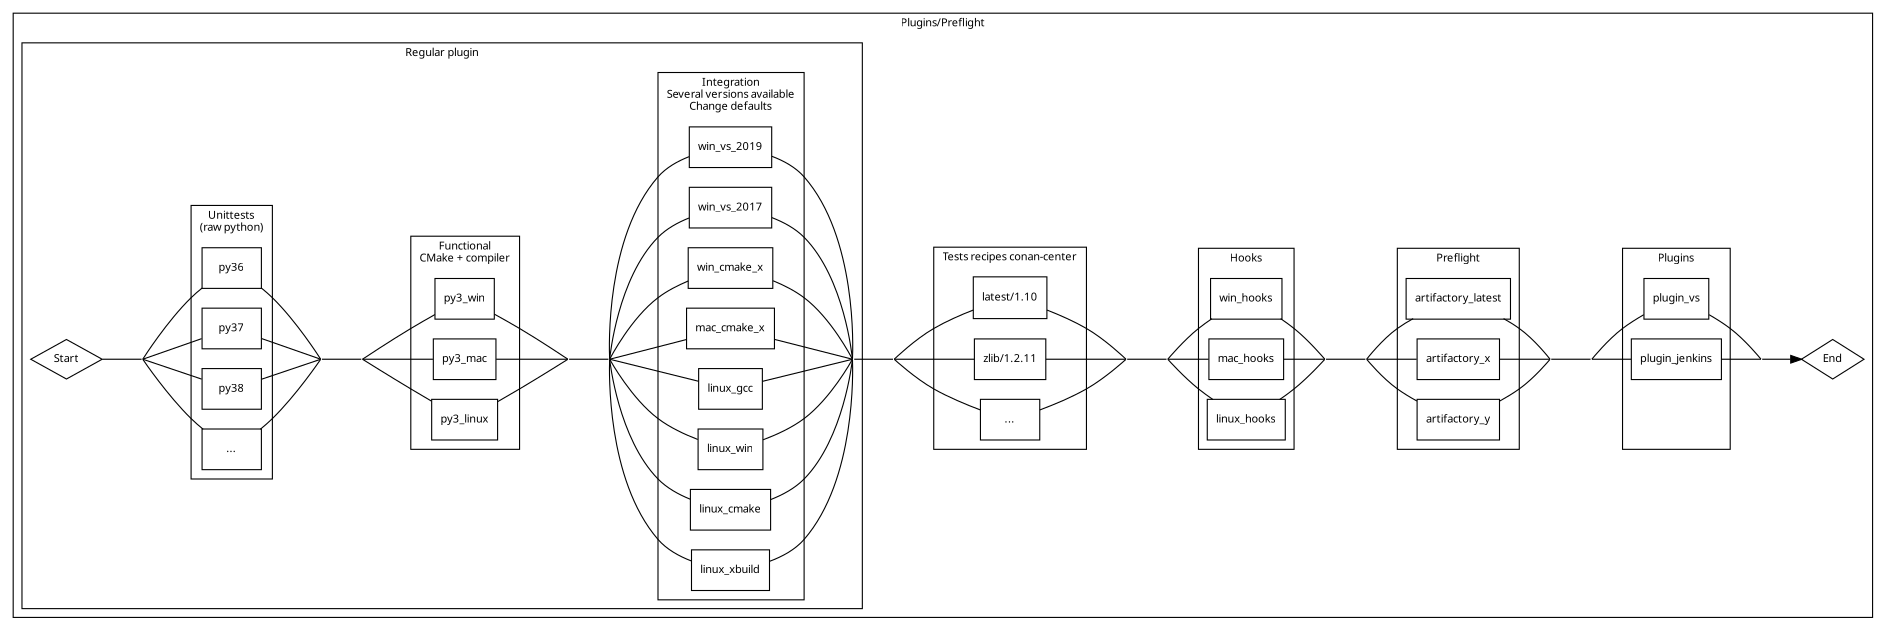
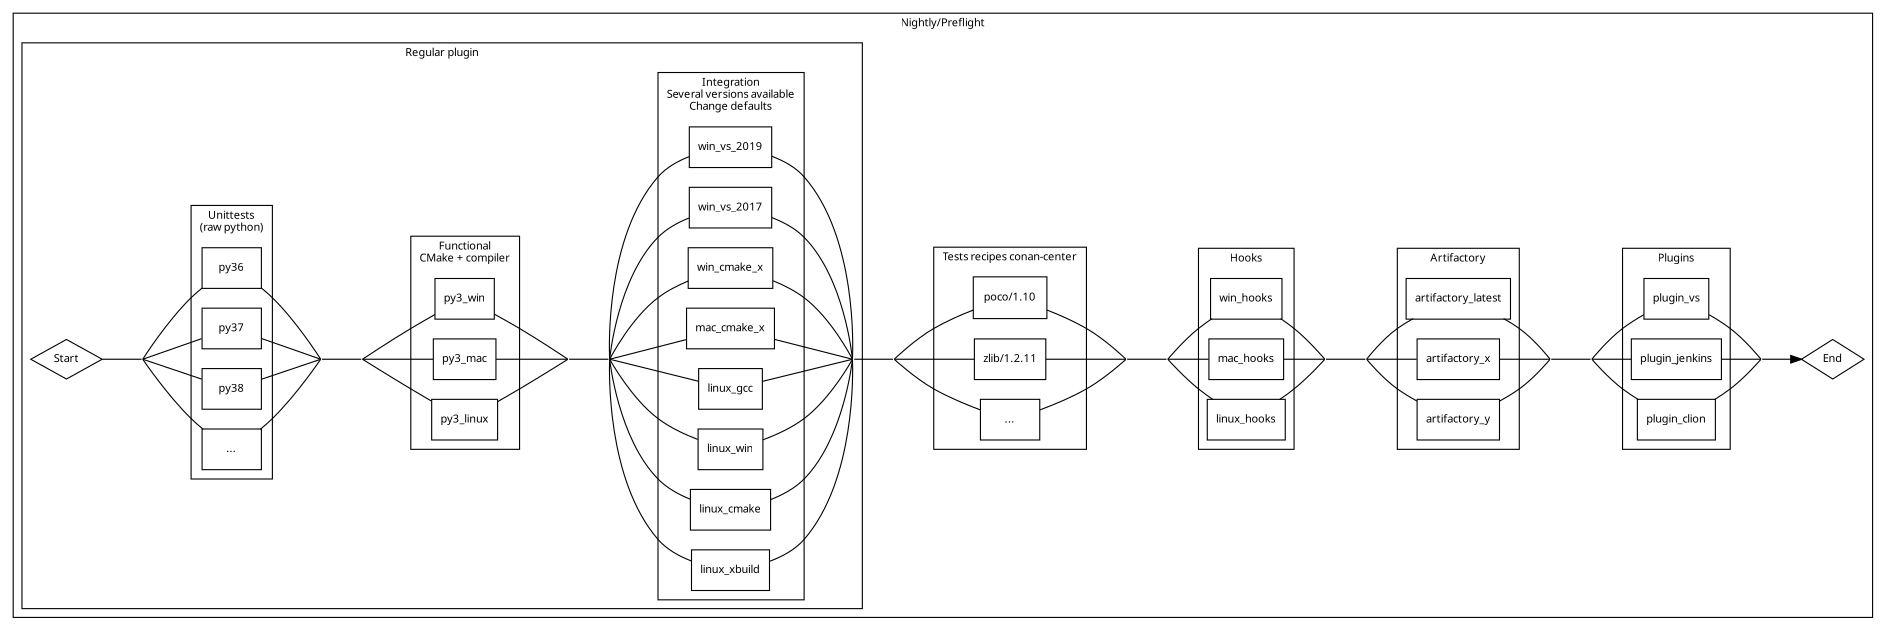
  digraph {
    fontname=Verdana
    fontsize=10
    rankdir=LR
    node [fontname=Verdana fontsize=10 shape=record]
    edge [arrowhead=none]
    py36
    py37
    py38
    n4 [label="..."]
    py3_win
    py3_mac
    py3_linux
    win_vs_2019
    win_vs_2017
    win_cmake_x
    mac_cmake_x
    linux_gcc
    n13 [label=linux_win]
    linux_cmake
    linux_xbuild
    Start [shape=diamond]
    in_stage_0 [fixedsize=true height=0 style=invisible width=0]
    out_stage_0 [fixedsize=true height=0 style=invisible width=0]
    in_stage_1 [fixedsize=true height=0 style=invisible width=0]
    out_stage_1 [fixedsize=true height=0 style=invisible width=0]
    in_stage_2 [fixedsize=true height=0 style=invisible width=0]
    out_stage_2 [fixedsize=true height=0 style=invisible width=0]
-   n23 [label="latest/1.10"]
+   n23 [label="poco/1.10"]
    n24 [label="zlib/1.2.11"]
    n25 [label="..."]
    win_hooks
    mac_hooks
    linux_hooks
    artifactory_latest
    artifactory_x
    artifactory_y
    plugin_vs
    plugin_jenkins
+   plugin_clion
    End [shape=diamond]
    in_stage_3 [fixedsize=true height=0 style=invisible width=0]
    out_stage_3 [fixedsize=true height=0 style=invisible width=0]
    in_stage_hooks [fixedsize=true height=0 style=invisible width=0]
    out_stage_hooks [fixedsize=true height=0 style=invisible width=0]
    in_stage_4 [fixedsize=true height=0 style=invisible width=0]
    out_stage_4 [fixedsize=true height=0 style=invisible width=0]
    in_stage_5 [fixedsize=true height=0 style=invisible width=0]
    out_stage_5 [fixedsize=true height=0 style=invisible width=0]
    subgraph cluster_1 {
-     label="Plugins/Preflight"
+     label="Nightly/Preflight"
      End
      in_stage_3
      out_stage_3
      in_stage_hooks
      out_stage_hooks
      in_stage_4
      out_stage_4
      in_stage_5
      out_stage_5
      subgraph cluster_2 {
        label="Regular plugin"
        Start
        in_stage_0
        out_stage_0
        in_stage_1
        out_stage_1
        in_stage_2
        out_stage_2
        subgraph cluster_3 {
          label="Unittests\n(raw python)"
          rank=same
          py36
          py37
          py38
          n4
        }
        subgraph cluster_4 {
          label="Functional\nCMake + compiler"
          rank=same
          py3_win
          py3_mac
          py3_linux
        }
        subgraph cluster_5 {
          label="Integration\nSeveral versions available\nChange defaults"
          rank=same
          win_vs_2019
          win_vs_2017
          win_cmake_x
          mac_cmake_x
          linux_gcc
          n13
          linux_cmake
          linux_xbuild
        }
      }
      subgraph cluster_6 {
        label="Tests recipes conan-center"
        rank=same
        n23
        n24
        n25
      }
      subgraph cluster_7 {
-       label=Preflight
+       label=Artifactory
        rank=same
        artifactory_latest
        artifactory_x
        artifactory_y
      }
      subgraph cluster_8 {
        label=Hooks
        rank=same
        win_hooks
        mac_hooks
        linux_hooks
      }
      subgraph cluster_9 {
        label=Plugins
        rank=same
        plugin_vs
        plugin_jenkins
+       plugin_clion
      }
    }
    py36 -> out_stage_0
    py37 -> out_stage_0
    py38 -> out_stage_0
    n4 -> out_stage_0
    py3_win -> out_stage_1
    py3_mac -> out_stage_1
    py3_linux -> out_stage_1
    win_vs_2019 -> out_stage_2
    win_vs_2017 -> out_stage_2
    win_cmake_x -> out_stage_2
    mac_cmake_x -> out_stage_2
    linux_gcc -> out_stage_2
    n13 -> out_stage_2
    linux_cmake -> out_stage_2
    linux_xbuild -> out_stage_2
    Start -> in_stage_0
    in_stage_0 -> py36
    in_stage_0 -> py37
    in_stage_0 -> py38
    in_stage_0 -> n4
    out_stage_0 -> in_stage_1
    in_stage_1 -> py3_win
    in_stage_1 -> py3_mac
    in_stage_1 -> py3_linux
    out_stage_1 -> in_stage_2
    in_stage_2 -> win_vs_2019
    in_stage_2 -> win_vs_2017
    in_stage_2 -> win_cmake_x
    in_stage_2 -> mac_cmake_x
    in_stage_2 -> linux_gcc
    in_stage_2 -> n13
    in_stage_2 -> linux_cmake
    in_stage_2 -> linux_xbuild
    out_stage_2 -> in_stage_3
    n23 -> out_stage_3
    n24 -> out_stage_3
    n25 -> out_stage_3
    win_hooks -> out_stage_hooks
    mac_hooks -> out_stage_hooks
    linux_hooks -> out_stage_hooks
    artifactory_latest -> out_stage_4
    artifactory_x -> out_stage_4
    artifactory_y -> out_stage_4
    plugin_vs -> out_stage_5
    plugin_jenkins -> out_stage_5
+   plugin_clion -> out_stage_5
    in_stage_3 -> n23
    in_stage_3 -> n24
    in_stage_3 -> n25
    out_stage_3 -> in_stage_hooks
    in_stage_hooks -> win_hooks
    in_stage_hooks -> mac_hooks
    in_stage_hooks -> linux_hooks
    out_stage_hooks -> in_stage_4
    in_stage_4 -> artifactory_latest
    in_stage_4 -> artifactory_x
    in_stage_4 -> artifactory_y
    out_stage_4 -> in_stage_5
    in_stage_5 -> plugin_vs
    in_stage_5 -> plugin_jenkins
+   in_stage_5 -> plugin_clion
    out_stage_5 -> End [arrowhead=""]
  }
